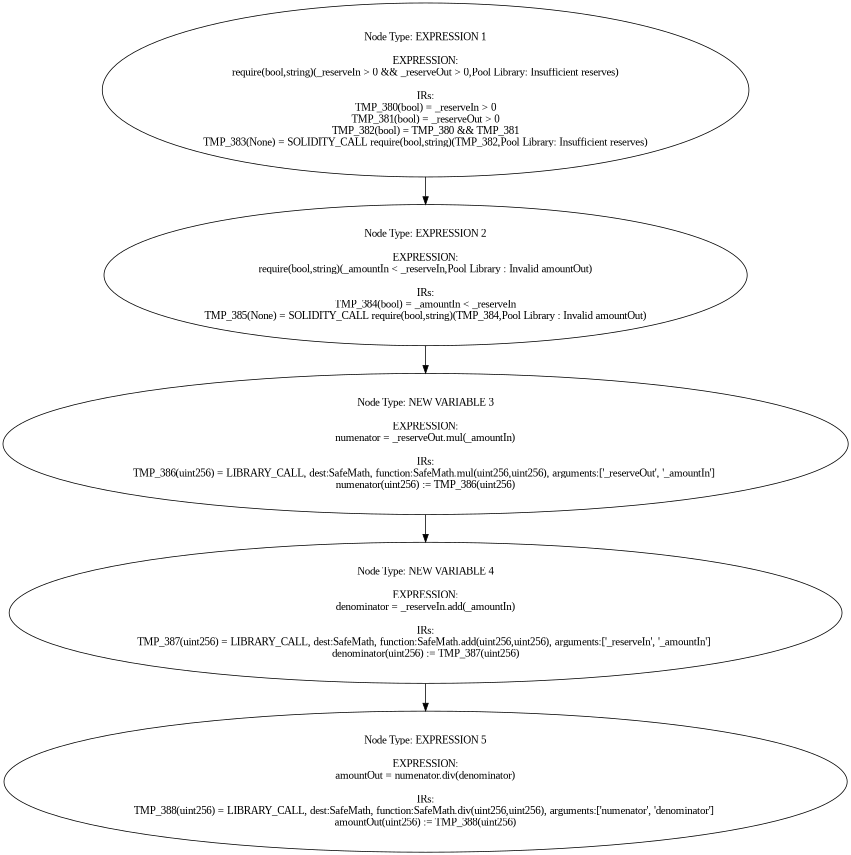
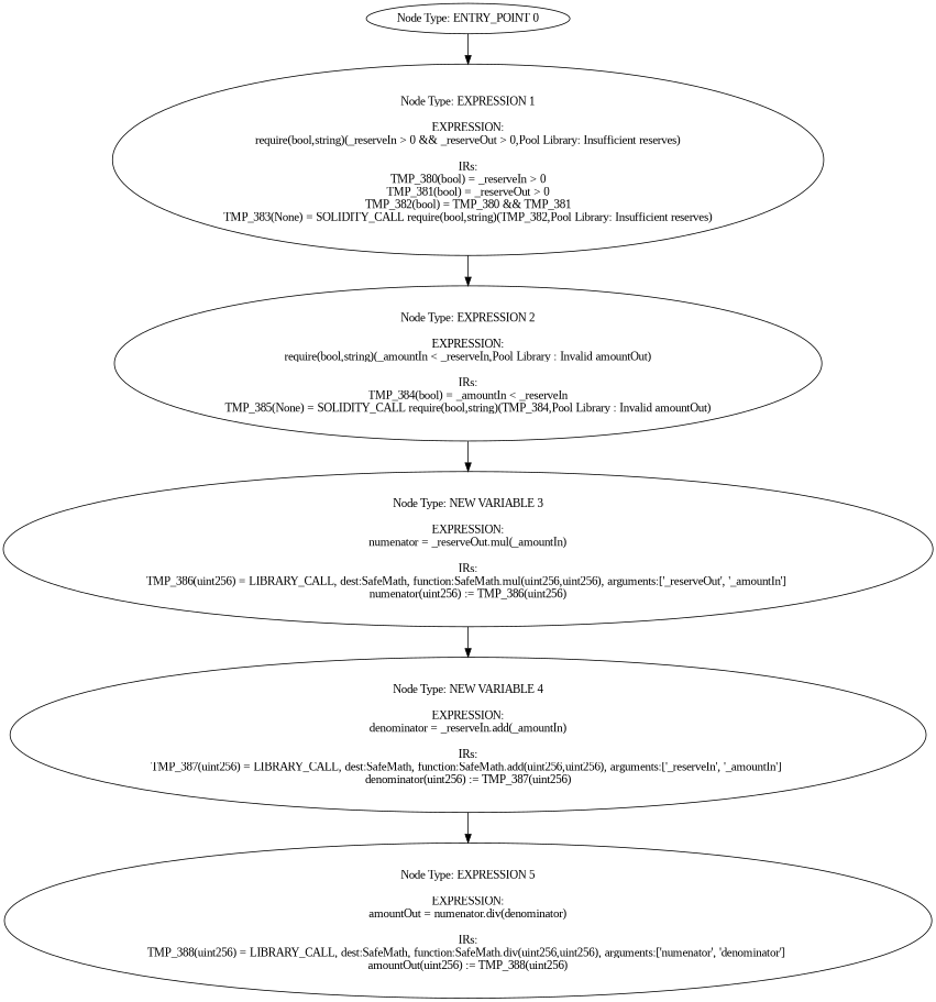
  digraph {
    fontname="Liberation Serif"
    node [fontname="Liberation Serif"]
    edge [fontname="Liberation Serif"]
+   n1 [label="Node Type: ENTRY_POINT 0\n"]
    n2 [label="Node Type: EXPRESSION 1\n\nEXPRESSION:\nrequire(bool,string)(_reserveIn > 0 && _reserveOut > 0,Pool Library: Insufficient reserves)\n\nIRs:\nTMP_380(bool) = _reserveIn > 0\nTMP_381(bool) = _reserveOut > 0\nTMP_382(bool) = TMP_380 && TMP_381\nTMP_383(None) = SOLIDITY_CALL require(bool,string)(TMP_382,Pool Library: Insufficient reserves)"]
    n3 [label="Node Type: EXPRESSION 2\n\nEXPRESSION:\nrequire(bool,string)(_amountIn < _reserveIn,Pool Library : Invalid amountOut)\n\nIRs:\nTMP_384(bool) = _amountIn < _reserveIn\nTMP_385(None) = SOLIDITY_CALL require(bool,string)(TMP_384,Pool Library : Invalid amountOut)"]
    n4 [label="Node Type: NEW VARIABLE 3\n\nEXPRESSION:\nnumenator = _reserveOut.mul(_amountIn)\n\nIRs:\nTMP_386(uint256) = LIBRARY_CALL, dest:SafeMath, function:SafeMath.mul(uint256,uint256), arguments:['_reserveOut', '_amountIn'] \nnumenator(uint256) := TMP_386(uint256)"]
    n5 [label="Node Type: NEW VARIABLE 4\n\nEXPRESSION:\ndenominator = _reserveIn.add(_amountIn)\n\nIRs:\nTMP_387(uint256) = LIBRARY_CALL, dest:SafeMath, function:SafeMath.add(uint256,uint256), arguments:['_reserveIn', '_amountIn'] \ndenominator(uint256) := TMP_387(uint256)"]
    n6 [label="Node Type: EXPRESSION 5\n\nEXPRESSION:\namountOut = numenator.div(denominator)\n\nIRs:\nTMP_388(uint256) = LIBRARY_CALL, dest:SafeMath, function:SafeMath.div(uint256,uint256), arguments:['numenator', 'denominator'] \namountOut(uint256) := TMP_388(uint256)"]
+   n1 -> n2
    n2 -> n3
    n3 -> n4
    n4 -> n5
    n5 -> n6
  }
